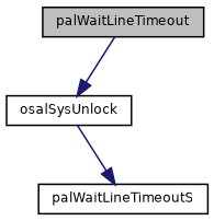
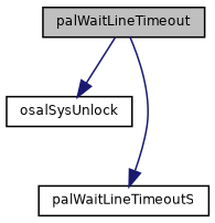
  digraph {
    rankdir=TB
    node [color=black fontname=Helvetica fontsize=8 shape=record]
    edge [color=midnightblue fontname=Helvetica fontsize=8 labelfontname=Helvetica labelfontsize=8 style=solid]
    n1 [fillcolor=grey75 fontcolor=black height=0.2 label=palWaitLineTimeout style=filled width=0.4]
    n2 [height=0.2 label=osalSysUnlock width=0.4]
    n3 [height=0.2 label=palWaitLineTimeoutS width=0.4]
    n1 -> n2
-   n2 -> n3
+   n1 -> n3
  }
